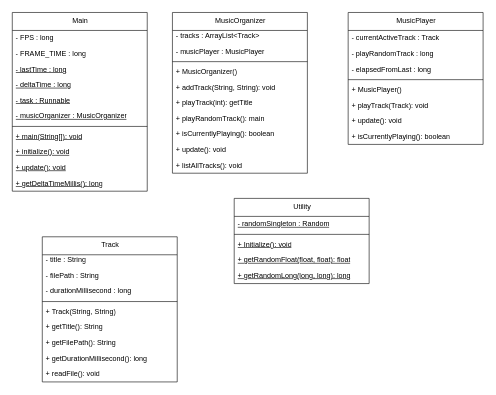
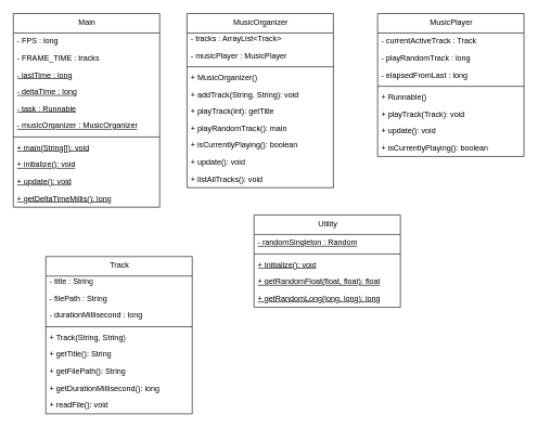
  <mxCell id="0" />
  <mxCell id="1" parent="0" />
  <mxCell id="2" value="Main" style="swimlane;fontStyle=0;align=center;verticalAlign=top;childLayout=stackLayout;horizontal=1;startSize=30;horizontalStack=0;resizeParent=1;resizeParentMax=0;resizeLast=0;collapsible=0;marginBottom=0;html=1;" parent="1" vertex="1"><mxGeometry x="20" y="20" width="225" height="298" as="geometry" /></mxCell>
  <mxCell id="3" value="- FPS : long" style="text;html=1;strokeColor=none;fillColor=none;align=left;verticalAlign=middle;spacingLeft=4;spacingRight=4;overflow=hidden;rotatable=0;points=[[0,0.5],[1,0.5]];portConstraint=eastwest;" parent="2" vertex="1"><mxGeometry y="30" width="225" height="26" as="geometry" /></mxCell>
- <mxCell id="4" value="- FRAME_TIME : long" style="text;html=1;strokeColor=none;fillColor=none;align=left;verticalAlign=middle;spacingLeft=4;spacingRight=4;overflow=hidden;rotatable=0;points=[[0,0.5],[1,0.5]];portConstraint=eastwest;" parent="2" vertex="1"><mxGeometry y="56" width="225" height="26" as="geometry" /></mxCell>
+ <mxCell id="4" value="- FRAME_TIME : tracks" style="text;html=1;strokeColor=none;fillColor=none;align=left;verticalAlign=middle;spacingLeft=4;spacingRight=4;overflow=hidden;rotatable=0;points=[[0,0.5],[1,0.5]];portConstraint=eastwest;" parent="2" vertex="1"><mxGeometry y="56" width="225" height="26" as="geometry" /></mxCell>
  <mxCell id="5" value="- lastTime : long" style="text;html=1;strokeColor=none;fillColor=none;align=left;verticalAlign=middle;spacingLeft=4;spacingRight=4;overflow=hidden;rotatable=0;points=[[0,0.5],[1,0.5]];portConstraint=eastwest;fontStyle=4;" parent="2" vertex="1"><mxGeometry y="82" width="225" height="26" as="geometry" /></mxCell>
  <mxCell id="6" value="- deltaTime : long" style="text;html=1;strokeColor=none;fillColor=none;align=left;verticalAlign=middle;spacingLeft=4;spacingRight=4;overflow=hidden;rotatable=0;points=[[0,0.5],[1,0.5]];portConstraint=eastwest;fontStyle=4;" parent="2" vertex="1"><mxGeometry y="108" width="225" height="26" as="geometry" /></mxCell>
  <mxCell id="7" value="- task : Runnable" style="text;html=1;strokeColor=none;fillColor=none;align=left;verticalAlign=middle;spacingLeft=4;spacingRight=4;overflow=hidden;rotatable=0;points=[[0,0.5],[1,0.5]];portConstraint=eastwest;fontStyle=4;" parent="2" vertex="1"><mxGeometry y="134" width="225" height="26" as="geometry" /></mxCell>
  <mxCell id="8" value="- musicOrganizer : MusicOrganizer" style="text;html=1;strokeColor=none;fillColor=none;align=left;verticalAlign=middle;spacingLeft=4;spacingRight=4;overflow=hidden;rotatable=0;points=[[0,0.5],[1,0.5]];portConstraint=eastwest;fontStyle=4;" parent="2" vertex="1"><mxGeometry y="160" width="225" height="26" as="geometry" /></mxCell>
  <mxCell id="9" style="line;strokeWidth=1;fillColor=none;align=left;verticalAlign=middle;spacingTop=-1;spacingLeft=3;spacingRight=3;rotatable=0;labelPosition=right;points=[];portConstraint=eastwest;" parent="2" vertex="1"><mxGeometry y="186" width="225" height="8" as="geometry" /></mxCell>
  <mxCell id="10" value="+ main(String[]): void" style="text;html=1;strokeColor=none;fillColor=none;align=left;verticalAlign=middle;spacingLeft=4;spacingRight=4;overflow=hidden;rotatable=0;points=[[0,0.5],[1,0.5]];portConstraint=eastwest;fontStyle=4;" parent="2" vertex="1"><mxGeometry y="194" width="225" height="26" as="geometry" /></mxCell>
  <mxCell id="11" value="+ initialize(): void" style="text;html=1;strokeColor=none;fillColor=none;align=left;verticalAlign=middle;spacingLeft=4;spacingRight=4;overflow=hidden;rotatable=0;points=[[0,0.5],[1,0.5]];portConstraint=eastwest;fontStyle=4;" parent="2" vertex="1"><mxGeometry y="220" width="225" height="26" as="geometry" /></mxCell>
  <mxCell id="12" value="+ update(): void" style="text;html=1;strokeColor=none;fillColor=none;align=left;verticalAlign=middle;spacingLeft=4;spacingRight=4;overflow=hidden;rotatable=0;points=[[0,0.5],[1,0.5]];portConstraint=eastwest;fontStyle=4;" parent="2" vertex="1"><mxGeometry y="246" width="225" height="26" as="geometry" /></mxCell>
  <mxCell id="13" value="+ getDeltaTimeMillis(): long" style="text;html=1;strokeColor=none;fillColor=none;align=left;verticalAlign=middle;spacingLeft=4;spacingRight=4;overflow=hidden;rotatable=0;points=[[0,0.5],[1,0.5]];portConstraint=eastwest;fontStyle=4;" parent="2" vertex="1"><mxGeometry y="272" width="225" height="26" as="geometry" /></mxCell>
  <mxCell id="14" value="MusicOrganizer" style="swimlane;fontStyle=0;align=center;verticalAlign=top;childLayout=stackLayout;horizontal=1;startSize=30;horizontalStack=0;resizeParent=1;resizeParentMax=0;resizeLast=0;collapsible=0;marginBottom=0;html=1;" parent="1" vertex="1"><mxGeometry x="287" y="20" width="225" height="268" as="geometry" /></mxCell>
  <mxCell id="15" value="- tracks : ArrayList&lt;Track&gt;&amp;lt;Track&amp;gt;" style="text;html=1;strokeColor=none;fillColor=none;align=left;verticalAlign=middle;spacingLeft=4;spacingRight=4;overflow=hidden;rotatable=0;points=[[0,0.5],[1,0.5]];portConstraint=eastwest;" parent="14" vertex="1"><mxGeometry y="26" width="225" height="26" as="geometry" /></mxCell>
  <mxCell id="16" value="- musicPlayer : MusicPlayer" style="text;html=1;strokeColor=none;fillColor=none;align=left;verticalAlign=middle;spacingLeft=4;spacingRight=4;overflow=hidden;rotatable=0;points=[[0,0.5],[1,0.5]];portConstraint=eastwest;" parent="14" vertex="1"><mxGeometry y="52" width="225" height="26" as="geometry" /></mxCell>
  <mxCell id="17" style="line;strokeWidth=1;fillColor=none;align=left;verticalAlign=middle;spacingTop=-1;spacingLeft=3;spacingRight=3;rotatable=0;labelPosition=right;points=[];portConstraint=eastwest;" parent="14" vertex="1"><mxGeometry y="78" width="225" height="8" as="geometry" /></mxCell>
  <mxCell id="18" value="+ MusicOrganizer()" style="text;html=1;strokeColor=none;fillColor=none;align=left;verticalAlign=middle;spacingLeft=4;spacingRight=4;overflow=hidden;rotatable=0;points=[[0,0.5],[1,0.5]];portConstraint=eastwest;" parent="14" vertex="1"><mxGeometry y="86" width="225" height="26" as="geometry" /></mxCell>
  <mxCell id="19" value="+ addTrack(String, String): void" style="text;html=1;strokeColor=none;fillColor=none;align=left;verticalAlign=middle;spacingLeft=4;spacingRight=4;overflow=hidden;rotatable=0;points=[[0,0.5],[1,0.5]];portConstraint=eastwest;" parent="14" vertex="1"><mxGeometry y="112" width="225" height="26" as="geometry" /></mxCell>
  <mxCell id="20" value="+ playTrack(int): getTitle" style="text;html=1;strokeColor=none;fillColor=none;align=left;verticalAlign=middle;spacingLeft=4;spacingRight=4;overflow=hidden;rotatable=0;points=[[0,0.5],[1,0.5]];portConstraint=eastwest;" parent="14" vertex="1"><mxGeometry y="138" width="225" height="26" as="geometry" /></mxCell>
  <mxCell id="21" value="+ playRandomTrack(): main" style="text;html=1;strokeColor=none;fillColor=none;align=left;verticalAlign=middle;spacingLeft=4;spacingRight=4;overflow=hidden;rotatable=0;points=[[0,0.5],[1,0.5]];portConstraint=eastwest;" parent="14" vertex="1"><mxGeometry y="164" width="225" height="26" as="geometry" /></mxCell>
  <mxCell id="22" value="+ isCurrentlyPlaying(): boolean" style="text;html=1;strokeColor=none;fillColor=none;align=left;verticalAlign=middle;spacingLeft=4;spacingRight=4;overflow=hidden;rotatable=0;points=[[0,0.5],[1,0.5]];portConstraint=eastwest;" parent="14" vertex="1"><mxGeometry y="190" width="225" height="26" as="geometry" /></mxCell>
  <mxCell id="23" value="+ update(): void" style="text;html=1;strokeColor=none;fillColor=none;align=left;verticalAlign=middle;spacingLeft=4;spacingRight=4;overflow=hidden;rotatable=0;points=[[0,0.5],[1,0.5]];portConstraint=eastwest;" parent="14" vertex="1"><mxGeometry y="216" width="225" height="26" as="geometry" /></mxCell>
  <mxCell id="24" value="+ listAllTracks(): void" style="text;html=1;strokeColor=none;fillColor=none;align=left;verticalAlign=middle;spacingLeft=4;spacingRight=4;overflow=hidden;rotatable=0;points=[[0,0.5],[1,0.5]];portConstraint=eastwest;" parent="14" vertex="1"><mxGeometry y="242" width="225" height="26" as="geometry" /></mxCell>
  <mxCell id="25" value="MusicPlayer" style="swimlane;fontStyle=0;align=center;verticalAlign=top;childLayout=stackLayout;horizontal=1;startSize=30;horizontalStack=0;resizeParent=1;resizeParentMax=0;resizeLast=0;collapsible=0;marginBottom=0;html=1;" parent="1" vertex="1"><mxGeometry x="580" y="20" width="225" height="220" as="geometry" /></mxCell>
  <mxCell id="26" value="- currentActiveTrack : Track" style="text;html=1;strokeColor=none;fillColor=none;align=left;verticalAlign=middle;spacingLeft=4;spacingRight=4;overflow=hidden;rotatable=0;points=[[0,0.5],[1,0.5]];portConstraint=eastwest;" parent="25" vertex="1"><mxGeometry y="30" width="225" height="26" as="geometry" /></mxCell>
  <mxCell id="27" value="- playRandomTrack : long" style="text;html=1;strokeColor=none;fillColor=none;align=left;verticalAlign=middle;spacingLeft=4;spacingRight=4;overflow=hidden;rotatable=0;points=[[0,0.5],[1,0.5]];portConstraint=eastwest;" parent="25" vertex="1"><mxGeometry y="56" width="225" height="26" as="geometry" /></mxCell>
  <mxCell id="28" value="- elapsedFromLast : long" style="text;html=1;strokeColor=none;fillColor=none;align=left;verticalAlign=middle;spacingLeft=4;spacingRight=4;overflow=hidden;rotatable=0;points=[[0,0.5],[1,0.5]];portConstraint=eastwest;" parent="25" vertex="1"><mxGeometry y="82" width="225" height="26" as="geometry" /></mxCell>
  <mxCell id="29" style="line;strokeWidth=1;fillColor=none;align=left;verticalAlign=middle;spacingTop=-1;spacingLeft=3;spacingRight=3;rotatable=0;labelPosition=right;points=[];portConstraint=eastwest;" parent="25" vertex="1"><mxGeometry y="108" width="225" height="8" as="geometry" /></mxCell>
- <mxCell id="30" value="+ MusicPlayer()" style="text;html=1;strokeColor=none;fillColor=none;align=left;verticalAlign=middle;spacingLeft=4;spacingRight=4;overflow=hidden;rotatable=0;points=[[0,0.5],[1,0.5]];portConstraint=eastwest;" parent="25" vertex="1"><mxGeometry y="116" width="225" height="26" as="geometry" /></mxCell>
+ <mxCell id="30" value="+ Runnable()" style="text;html=1;strokeColor=none;fillColor=none;align=left;verticalAlign=middle;spacingLeft=4;spacingRight=4;overflow=hidden;rotatable=0;points=[[0,0.5],[1,0.5]];portConstraint=eastwest;" parent="25" vertex="1"><mxGeometry y="116" width="225" height="26" as="geometry" /></mxCell>
  <mxCell id="31" value="+ playTrack(Track): void" style="text;html=1;strokeColor=none;fillColor=none;align=left;verticalAlign=middle;spacingLeft=4;spacingRight=4;overflow=hidden;rotatable=0;points=[[0,0.5],[1,0.5]];portConstraint=eastwest;" parent="25" vertex="1"><mxGeometry y="142" width="225" height="26" as="geometry" /></mxCell>
  <mxCell id="32" value="+ update(): void" style="text;html=1;strokeColor=none;fillColor=none;align=left;verticalAlign=middle;spacingLeft=4;spacingRight=4;overflow=hidden;rotatable=0;points=[[0,0.5],[1,0.5]];portConstraint=eastwest;" parent="25" vertex="1"><mxGeometry y="168" width="225" height="26" as="geometry" /></mxCell>
  <mxCell id="33" value="+ isCurrentlyPlaying(): boolean" style="text;html=1;strokeColor=none;fillColor=none;align=left;verticalAlign=middle;spacingLeft=4;spacingRight=4;overflow=hidden;rotatable=0;points=[[0,0.5],[1,0.5]];portConstraint=eastwest;" parent="25" vertex="1"><mxGeometry y="194" width="225" height="26" as="geometry" /></mxCell>
  <mxCell id="34" value="Track" style="swimlane;fontStyle=0;align=center;verticalAlign=top;childLayout=stackLayout;horizontal=1;startSize=30;horizontalStack=0;resizeParent=1;resizeParentMax=0;resizeLast=0;collapsible=0;marginBottom=0;html=1;" parent="1" vertex="1"><mxGeometry x="70" y="394" width="225" height="242" as="geometry" /></mxCell>
  <mxCell id="35" value="- title : String" style="text;html=1;strokeColor=none;fillColor=none;align=left;verticalAlign=middle;spacingLeft=4;spacingRight=4;overflow=hidden;rotatable=0;points=[[0,0.5],[1,0.5]];portConstraint=eastwest;" parent="34" vertex="1"><mxGeometry y="26" width="225" height="26" as="geometry" /></mxCell>
  <mxCell id="36" value="- filePath : String" style="text;html=1;strokeColor=none;fillColor=none;align=left;verticalAlign=middle;spacingLeft=4;spacingRight=4;overflow=hidden;rotatable=0;points=[[0,0.5],[1,0.5]];portConstraint=eastwest;" parent="34" vertex="1"><mxGeometry y="52" width="225" height="26" as="geometry" /></mxCell>
  <mxCell id="37" value="- durationMillisecond : long" style="text;html=1;strokeColor=none;fillColor=none;align=left;verticalAlign=middle;spacingLeft=4;spacingRight=4;overflow=hidden;rotatable=0;points=[[0,0.5],[1,0.5]];portConstraint=eastwest;" parent="34" vertex="1"><mxGeometry y="78" width="225" height="26" as="geometry" /></mxCell>
  <mxCell id="38" style="line;strokeWidth=1;fillColor=none;align=left;verticalAlign=middle;spacingTop=-1;spacingLeft=3;spacingRight=3;rotatable=0;labelPosition=right;points=[];portConstraint=eastwest;" parent="34" vertex="1"><mxGeometry y="104" width="225" height="8" as="geometry" /></mxCell>
  <mxCell id="39" value="+ Track(String, String)" style="text;html=1;strokeColor=none;fillColor=none;align=left;verticalAlign=middle;spacingLeft=4;spacingRight=4;overflow=hidden;rotatable=0;points=[[0,0.5],[1,0.5]];portConstraint=eastwest;" parent="34" vertex="1"><mxGeometry y="112" width="225" height="26" as="geometry" /></mxCell>
  <mxCell id="40" value="+ getTitle(): String" style="text;html=1;strokeColor=none;fillColor=none;align=left;verticalAlign=middle;spacingLeft=4;spacingRight=4;overflow=hidden;rotatable=0;points=[[0,0.5],[1,0.5]];portConstraint=eastwest;" parent="34" vertex="1"><mxGeometry y="138" width="225" height="26" as="geometry" /></mxCell>
  <mxCell id="41" value="+ getFilePath(): String" style="text;html=1;strokeColor=none;fillColor=none;align=left;verticalAlign=middle;spacingLeft=4;spacingRight=4;overflow=hidden;rotatable=0;points=[[0,0.5],[1,0.5]];portConstraint=eastwest;" parent="34" vertex="1"><mxGeometry y="164" width="225" height="26" as="geometry" /></mxCell>
  <mxCell id="42" value="+ getDurationMillisecond(): long" style="text;html=1;strokeColor=none;fillColor=none;align=left;verticalAlign=middle;spacingLeft=4;spacingRight=4;overflow=hidden;rotatable=0;points=[[0,0.5],[1,0.5]];portConstraint=eastwest;" parent="34" vertex="1"><mxGeometry y="190" width="225" height="26" as="geometry" /></mxCell>
  <mxCell id="43" value="+ readFile(): void" style="text;html=1;strokeColor=none;fillColor=none;align=left;verticalAlign=middle;spacingLeft=4;spacingRight=4;overflow=hidden;rotatable=0;points=[[0,0.5],[1,0.5]];portConstraint=eastwest;" parent="34" vertex="1"><mxGeometry y="216" width="225" height="26" as="geometry" /></mxCell>
  <mxCell id="44" value="Utility" style="swimlane;fontStyle=0;align=center;verticalAlign=top;childLayout=stackLayout;horizontal=1;startSize=30;horizontalStack=0;resizeParent=1;resizeParentMax=0;resizeLast=0;collapsible=0;marginBottom=0;html=1;" parent="1" vertex="1"><mxGeometry x="390" y="330" width="225" height="142" as="geometry" /></mxCell>
  <mxCell id="45" value="- randomSingleton : Random" style="text;html=1;strokeColor=none;fillColor=none;align=left;verticalAlign=middle;spacingLeft=4;spacingRight=4;overflow=hidden;rotatable=0;points=[[0,0.5],[1,0.5]];portConstraint=eastwest;fontStyle=4;" parent="44" vertex="1"><mxGeometry y="30" width="225" height="26" as="geometry" /></mxCell>
  <mxCell id="46" style="line;strokeWidth=1;fillColor=none;align=left;verticalAlign=middle;spacingTop=-1;spacingLeft=3;spacingRight=3;rotatable=0;labelPosition=right;points=[];portConstraint=eastwest;" parent="44" vertex="1"><mxGeometry y="56" width="225" height="8" as="geometry" /></mxCell>
  <mxCell id="47" value="+ Initialize(): void" style="text;html=1;strokeColor=none;fillColor=none;align=left;verticalAlign=middle;spacingLeft=4;spacingRight=4;overflow=hidden;rotatable=0;points=[[0,0.5],[1,0.5]];portConstraint=eastwest;fontStyle=4;" parent="44" vertex="1"><mxGeometry y="64" width="225" height="26" as="geometry" /></mxCell>
  <mxCell id="48" value="+ getRandomFloat(float, float): float" style="text;html=1;strokeColor=none;fillColor=none;align=left;verticalAlign=middle;spacingLeft=4;spacingRight=4;overflow=hidden;rotatable=0;points=[[0,0.5],[1,0.5]];portConstraint=eastwest;fontStyle=4;" parent="44" vertex="1"><mxGeometry y="90" width="225" height="26" as="geometry" /></mxCell>
  <mxCell id="49" value="+ getRandomLong(long, long): long" style="text;html=1;strokeColor=none;fillColor=none;align=left;verticalAlign=middle;spacingLeft=4;spacingRight=4;overflow=hidden;rotatable=0;points=[[0,0.5],[1,0.5]];portConstraint=eastwest;fontStyle=4;" parent="44" vertex="1"><mxGeometry y="116" width="225" height="26" as="geometry" /></mxCell>
